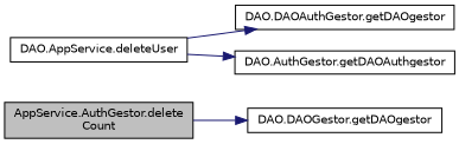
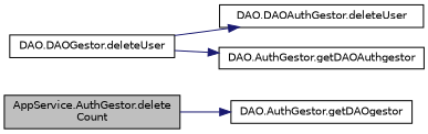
  digraph {
    rankdir=LR
    node [color=black fillcolor=white fontname=Helvetica fontsize=10 shape=record style=filled]
    edge [color=midnightblue fontname=Helvetica fontsize=10 labelfontname=Helvetica labelfontsize=10 style=solid]
    n1 [fillcolor=grey75 fontcolor=black height=0.2 label="AppService.AuthGestor.delete\lCount" width=0.4]
-   n2 [height=0.2 label="DAO.DAOGestor.getDAOgestor" width=0.4]
-   n3 [height=0.2 label="DAO.AppService.deleteUser" width=0.4]
-   n4 [height=0.2 label="DAO.DAOAuthGestor.getDAOgestor" width=0.4]
+   n2 [height=0.2 label="DAO.AuthGestor.getDAOgestor" width=0.4]
+   n3 [height=0.2 label="DAO.DAOGestor.deleteUser" width=0.4]
+   n4 [height=0.2 label="DAO.DAOAuthGestor.deleteUser" width=0.4]
    n5 [height=0.2 label="DAO.AuthGestor.getDAOAuthgestor" width=0.4]
    n1 -> n2
    n3 -> n4
    n3 -> n5
  }
